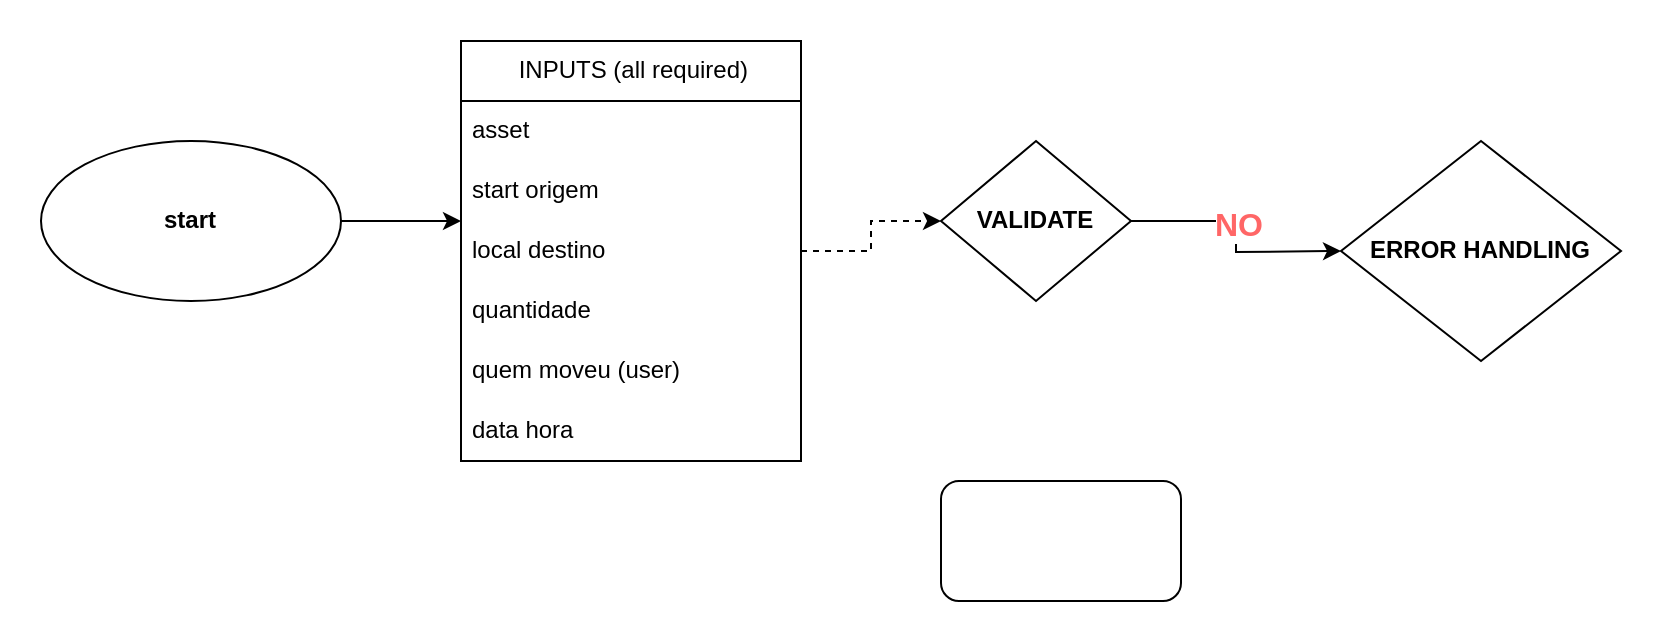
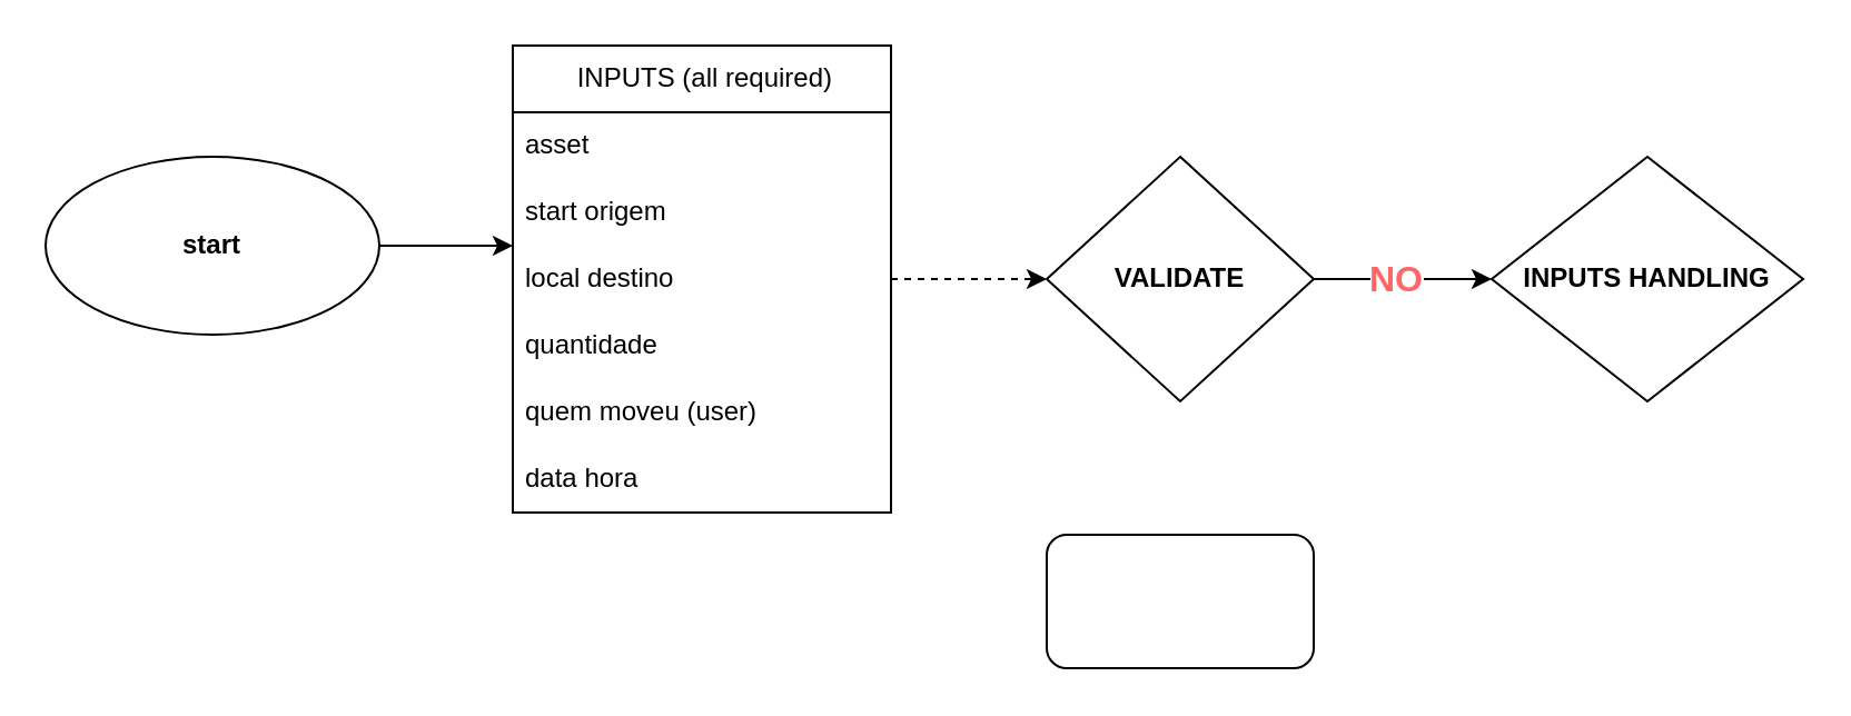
  <mxCell id="0" />
  <mxCell id="1" parent="0" />
  <mxCell id="2" style="edgeStyle=orthogonalEdgeStyle;rounded=0;orthogonalLoop=1;jettySize=auto;html=1;entryX=0;entryY=0.5;entryDx=0;entryDy=0;" parent="1" source="3" edge="1"><mxGeometry relative="1" as="geometry"><mxPoint x="230" y="110" as="targetPoint" /></mxGeometry></mxCell>
  <mxCell id="3" value="start" style="ellipse;whiteSpace=wrap;html=1;fontStyle=1" parent="1" vertex="1"><mxGeometry x="20" y="70" width="150" height="80" as="geometry" /></mxCell>
  <mxCell id="4" value="&amp;nbsp;INPUTS (all required)" style="swimlane;fontStyle=0;childLayout=stackLayout;horizontal=1;startSize=30;horizontalStack=0;resizeParent=1;resizeParentMax=0;resizeLast=0;collapsible=1;marginBottom=0;whiteSpace=wrap;html=1;" vertex="1" parent="1"><mxGeometry x="230" y="20" width="170" height="210" as="geometry" /></mxCell>
  <mxCell id="5" value="asset" style="text;strokeColor=none;fillColor=none;align=left;verticalAlign=middle;spacingLeft=4;spacingRight=4;overflow=hidden;points=[[0,0.5],[1,0.5]];portConstraint=eastwest;rotatable=0;whiteSpace=wrap;html=1;" vertex="1" parent="4"><mxGeometry y="30" width="170" height="30" as="geometry" /></mxCell>
  <mxCell id="6" value="start origem" style="text;strokeColor=none;fillColor=none;align=left;verticalAlign=middle;spacingLeft=4;spacingRight=4;overflow=hidden;points=[[0,0.5],[1,0.5]];portConstraint=eastwest;rotatable=0;whiteSpace=wrap;html=1;" vertex="1" parent="4"><mxGeometry y="60" width="170" height="30" as="geometry" /></mxCell>
  <mxCell id="7" value="local destino" style="text;strokeColor=none;fillColor=none;align=left;verticalAlign=middle;spacingLeft=4;spacingRight=4;overflow=hidden;points=[[0,0.5],[1,0.5]];portConstraint=eastwest;rotatable=0;whiteSpace=wrap;html=1;" vertex="1" parent="4"><mxGeometry y="90" width="170" height="30" as="geometry" /></mxCell>
  <mxCell id="8" value="quantidade" style="text;strokeColor=none;fillColor=none;align=left;verticalAlign=middle;spacingLeft=4;spacingRight=4;overflow=hidden;points=[[0,0.5],[1,0.5]];portConstraint=eastwest;rotatable=0;whiteSpace=wrap;html=1;" vertex="1" parent="4"><mxGeometry y="120" width="170" height="30" as="geometry" /></mxCell>
  <mxCell id="9" value="quem moveu (user)" style="text;strokeColor=none;fillColor=none;align=left;verticalAlign=middle;spacingLeft=4;spacingRight=4;overflow=hidden;points=[[0,0.5],[1,0.5]];portConstraint=eastwest;rotatable=0;whiteSpace=wrap;html=1;" vertex="1" parent="4"><mxGeometry y="150" width="170" height="30" as="geometry" /></mxCell>
  <mxCell id="10" value="data hora" style="text;strokeColor=none;fillColor=none;align=left;verticalAlign=middle;spacingLeft=4;spacingRight=4;overflow=hidden;points=[[0,0.5],[1,0.5]];portConstraint=eastwest;rotatable=0;whiteSpace=wrap;html=1;" vertex="1" parent="4"><mxGeometry y="180" width="170" height="30" as="geometry" /></mxCell>
  <mxCell id="11" value="" style="edgeStyle=orthogonalEdgeStyle;rounded=0;orthogonalLoop=1;jettySize=auto;html=1;" edge="1" parent="1" source="13"><mxGeometry relative="1" as="geometry"><mxPoint x="670" y="125" as="targetPoint" /></mxGeometry></mxCell>
  <mxCell id="12" value="&lt;font style=&quot;font-size: 16px;&quot; color=&quot;#ff6666&quot;&gt;NO&lt;/font&gt;" style="edgeLabel;html=1;align=center;verticalAlign=middle;resizable=0;points=[];fontStyle=1" vertex="1" connectable="0" parent="11"><mxGeometry x="-0.111" y="1" relative="1" as="geometry"><mxPoint as="offset" /></mxGeometry></mxCell>
- <mxCell id="13" value="VALIDATE" style="rhombus;whiteSpace=wrap;html=1;fontStyle=1" vertex="1" parent="1"><mxGeometry x="470" y="70" width="95" height="80" as="geometry" /></mxCell>
+ <mxCell id="13" value="VALIDATE" style="rhombus;whiteSpace=wrap;html=1;fontStyle=1" vertex="1" parent="1"><mxGeometry x="470" y="70" width="120" height="110" as="geometry" /></mxCell>
  <mxCell id="14" style="edgeStyle=orthogonalEdgeStyle;rounded=0;orthogonalLoop=1;jettySize=auto;html=1;dashed=1;" edge="1" parent="1" source="7" target="13"><mxGeometry relative="1" as="geometry" /></mxCell>
- <mxCell id="15" value="ERROR HANDLING" style="rhombus;whiteSpace=wrap;html=1;fontStyle=1" vertex="1" parent="1"><mxGeometry x="670" y="70" width="140" height="110" as="geometry" /></mxCell>
+ <mxCell id="15" value="INPUTS HANDLING" style="rhombus;whiteSpace=wrap;html=1;fontStyle=1" vertex="1" parent="1"><mxGeometry x="670" y="70" width="140" height="110" as="geometry" /></mxCell>
  <mxCell id="16" value="" style="rounded=1;whiteSpace=wrap;html=1;" vertex="1" parent="1"><mxGeometry x="470" y="240" width="120" height="60" as="geometry" /></mxCell>
